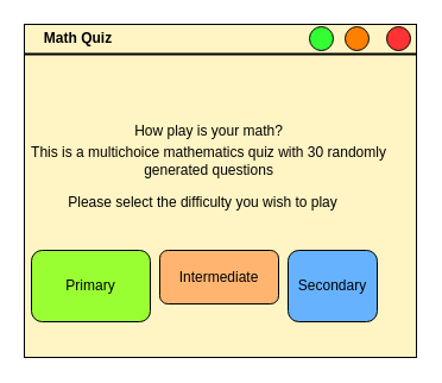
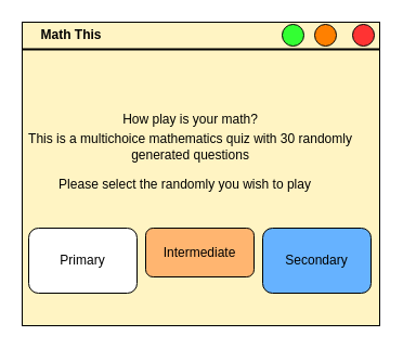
  <mxCell id="0" />
  <mxCell id="1" parent="0" />
  <mxCell id="2" value="" style="rounded=0;whiteSpace=wrap;html=1;fillColor=#FFF4C3;" parent="1" vertex="1"><mxGeometry x="20" y="20" width="330" height="280" as="geometry" /></mxCell>
  <mxCell id="3" value="" style="line;strokeWidth=2;html=1;" parent="1" vertex="1"><mxGeometry x="20" y="40" width="330" height="10" as="geometry" /></mxCell>
- <mxCell id="4" value="&lt;b&gt;Math Quiz&lt;/b&gt;" style="text;html=1;resizable=0;autosize=1;align=center;verticalAlign=middle;points=[];fillColor=none;strokeColor=none;rounded=0;" parent="1" vertex="1"><mxGeometry x="30" y="22" width="70" height="20" as="geometry" /></mxCell>
+ <mxCell id="4" value="&lt;b&gt;Math This&lt;/b&gt;" style="text;html=1;resizable=0;autosize=1;align=center;verticalAlign=middle;points=[];fillColor=none;strokeColor=none;rounded=0;" parent="1" vertex="1"><mxGeometry x="30" y="22" width="70" height="20" as="geometry" /></mxCell>
  <mxCell id="5" value="" style="ellipse;whiteSpace=wrap;html=1;aspect=fixed;fillColor=#33FF33;" parent="1" vertex="1"><mxGeometry x="260" y="22" width="20" height="20" as="geometry" /></mxCell>
  <mxCell id="6" value="" style="ellipse;whiteSpace=wrap;html=1;aspect=fixed;fillColor=#FF8000;" parent="1" vertex="1"><mxGeometry x="290" y="22" width="20" height="20" as="geometry" /></mxCell>
  <mxCell id="7" value="" style="ellipse;whiteSpace=wrap;html=1;aspect=fixed;fillColor=#FF3333;" parent="1" vertex="1"><mxGeometry x="325" y="22" width="20" height="20" as="geometry" /></mxCell>
  <mxCell id="8" value="&lt;b&gt;&lt;br&gt;&lt;/b&gt;" style="text;html=1;align=center;verticalAlign=middle;resizable=0;points=[];autosize=1;" parent="1" vertex="1"><mxGeometry x="165" y="110" width="20" height="20" as="geometry" /></mxCell>
  <mxCell id="9" value="How play is your math?" style="text;html=1;align=center;verticalAlign=middle;resizable=0;points=[];autosize=1;" vertex="1" parent="1"><mxGeometry x="105" y="100" width="140" height="20" as="geometry" /></mxCell>
  <mxCell id="10" value="This is a multichoice mathematics quiz with 30 randomly&lt;br&gt;generated questions" style="text;html=1;align=center;verticalAlign=middle;resizable=0;points=[];autosize=1;" vertex="1" parent="1"><mxGeometry x="20" y="120" width="310" height="30" as="geometry" /></mxCell>
- <mxCell id="11" value="Please select the difficulty you wish to play" style="text;html=1;align=center;verticalAlign=middle;resizable=0;points=[];autosize=1;" vertex="1" parent="1"><mxGeometry x="50" y="160" width="240" height="20" as="geometry" /></mxCell>
- <mxCell id="12" value="Primary" style="rounded=1;whiteSpace=wrap;html=1;fillColor=#99FF33;" vertex="1" parent="1"><mxGeometry x="26" y="210" width="100" height="60" as="geometry" /></mxCell>
+ <mxCell id="11" value="Please select the randomly you wish to play" style="text;html=1;align=center;verticalAlign=middle;resizable=0;points=[];autosize=1;" vertex="1" parent="1"><mxGeometry x="50" y="160" width="240" height="20" as="geometry" /></mxCell>
+ <mxCell id="12" value="Primary" style="rounded=1;whiteSpace=wrap;html=1;fillColor=#ffffff;" vertex="1" parent="1"><mxGeometry x="26" y="210" width="100" height="60" as="geometry" /></mxCell>
  <mxCell id="13" value="Intermediate" style="rounded=1;whiteSpace=wrap;html=1;fillColor=#FFB570;" vertex="1" parent="1"><mxGeometry x="134" y="210" width="100" height="45" as="geometry" /></mxCell>
- <mxCell id="14" value="Secondary" style="rounded=1;whiteSpace=wrap;html=1;fillColor=#66B2FF;" vertex="1" parent="1"><mxGeometry x="242" y="210" width="75" height="60" as="geometry" /></mxCell>
+ <mxCell id="14" value="Secondary" style="rounded=1;whiteSpace=wrap;html=1;fillColor=#66B2FF;" vertex="1" parent="1"><mxGeometry x="242" y="210" width="100" height="60" as="geometry" /></mxCell>
